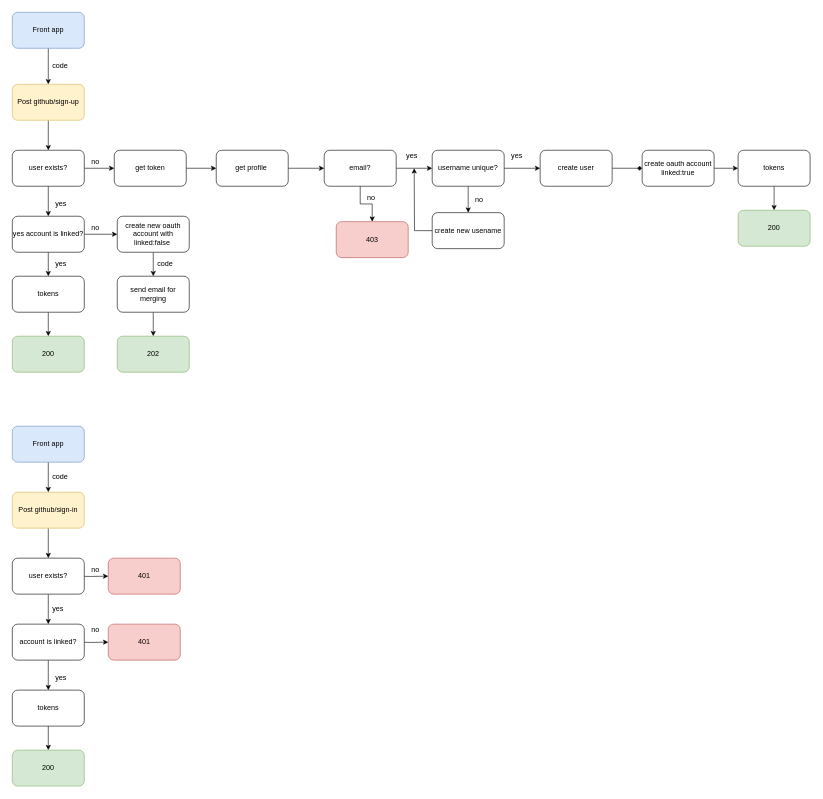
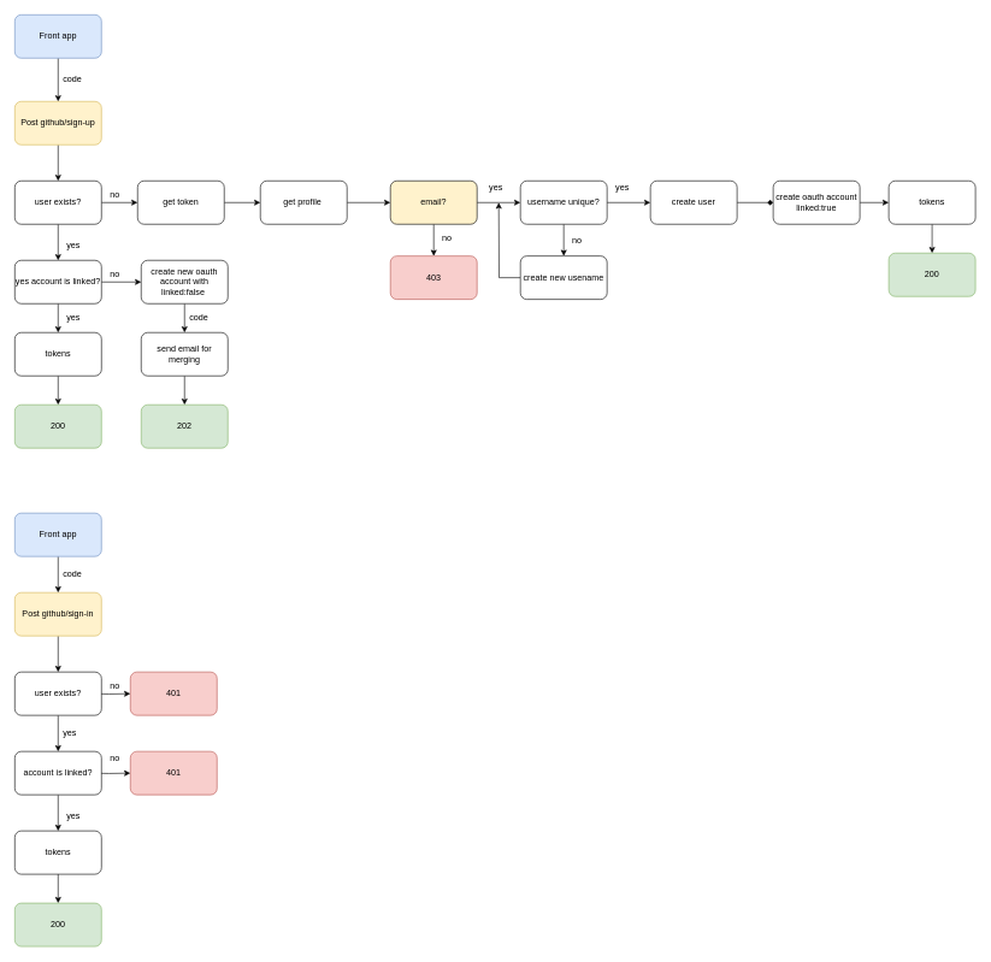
  <mxCell id="0" />
  <mxCell id="1" parent="0" />
  <mxCell id="2" style="edgeStyle=orthogonalEdgeStyle;rounded=0;orthogonalLoop=1;jettySize=auto;html=1;exitX=0.5;exitY=1;exitDx=0;exitDy=0;" edge="1" parent="1" source="3" target="7"><mxGeometry relative="1" as="geometry" /></mxCell>
  <mxCell id="3" value="Post github/sign-up" style="rounded=1;whiteSpace=wrap;html=1;fillColor=#fff2cc;strokeColor=#d6b656;" vertex="1" parent="1"><mxGeometry x="20" y="140" width="120" height="60" as="geometry" /></mxCell>
  <mxCell id="4" value="code" style="text;html=1;resizable=0;points=[];autosize=1;align=left;verticalAlign=top;spacingTop=-4;" vertex="1" parent="1"><mxGeometry x="85" y="100" width="40" height="20" as="geometry" /></mxCell>
  <mxCell id="5" style="edgeStyle=orthogonalEdgeStyle;rounded=0;orthogonalLoop=1;jettySize=auto;html=1;exitX=0.5;exitY=1;exitDx=0;exitDy=0;entryX=0.5;entryY=0;entryDx=0;entryDy=0;" edge="1" parent="1" source="7" target="10"><mxGeometry relative="1" as="geometry" /></mxCell>
  <mxCell id="6" style="edgeStyle=orthogonalEdgeStyle;rounded=0;orthogonalLoop=1;jettySize=auto;html=1;exitX=1;exitY=0.5;exitDx=0;exitDy=0;" edge="1" parent="1" source="7" target="19"><mxGeometry relative="1" as="geometry" /></mxCell>
  <mxCell id="7" value="user exists?" style="rounded=1;whiteSpace=wrap;html=1;" vertex="1" parent="1"><mxGeometry x="20" y="250" width="120" height="60" as="geometry" /></mxCell>
  <mxCell id="8" style="edgeStyle=orthogonalEdgeStyle;rounded=0;orthogonalLoop=1;jettySize=auto;html=1;exitX=0.5;exitY=1;exitDx=0;exitDy=0;" edge="1" parent="1" source="10" target="13"><mxGeometry relative="1" as="geometry" /></mxCell>
  <mxCell id="9" style="edgeStyle=orthogonalEdgeStyle;rounded=0;orthogonalLoop=1;jettySize=auto;html=1;exitX=1;exitY=0.5;exitDx=0;exitDy=0;entryX=0;entryY=0.5;entryDx=0;entryDy=0;" edge="1" parent="1" source="10" target="45"><mxGeometry relative="1" as="geometry" /></mxCell>
  <mxCell id="10" value="yes account is linked?" style="rounded=1;whiteSpace=wrap;html=1;" vertex="1" parent="1"><mxGeometry x="20" y="360" width="120" height="60" as="geometry" /></mxCell>
  <mxCell id="11" value="yes" style="text;html=1;resizable=0;points=[];autosize=1;align=left;verticalAlign=top;spacingTop=-4;" vertex="1" parent="1"><mxGeometry x="90" y="330" width="30" height="20" as="geometry" /></mxCell>
  <mxCell id="12" style="edgeStyle=orthogonalEdgeStyle;rounded=0;orthogonalLoop=1;jettySize=auto;html=1;exitX=0.5;exitY=1;exitDx=0;exitDy=0;entryX=0.5;entryY=0;entryDx=0;entryDy=0;" edge="1" parent="1" source="13" target="29"><mxGeometry relative="1" as="geometry" /></mxCell>
  <mxCell id="13" value="tokens" style="rounded=1;whiteSpace=wrap;html=1;" vertex="1" parent="1"><mxGeometry x="20" y="460" width="120" height="60" as="geometry" /></mxCell>
  <mxCell id="14" value="yes" style="text;html=1;resizable=0;points=[];autosize=1;align=left;verticalAlign=top;spacingTop=-4;" vertex="1" parent="1"><mxGeometry x="90" y="430" width="30" height="20" as="geometry" /></mxCell>
  <mxCell id="15" style="edgeStyle=orthogonalEdgeStyle;rounded=0;orthogonalLoop=1;jettySize=auto;html=1;exitX=0.5;exitY=1;exitDx=0;exitDy=0;entryX=0.5;entryY=0;entryDx=0;entryDy=0;" edge="1" parent="1" source="16" target="28"><mxGeometry relative="1" as="geometry"><mxPoint x="255.034" y="550.276" as="targetPoint" /></mxGeometry></mxCell>
  <mxCell id="16" value="send email for merging" style="rounded=1;whiteSpace=wrap;html=1;" vertex="1" parent="1"><mxGeometry x="195" y="460" width="120" height="60" as="geometry" /></mxCell>
  <mxCell id="17" value="no" style="text;html=1;resizable=0;points=[];autosize=1;align=left;verticalAlign=top;spacingTop=-4;" vertex="1" parent="1"><mxGeometry x="150" y="370" width="30" height="20" as="geometry" /></mxCell>
  <mxCell id="18" style="edgeStyle=orthogonalEdgeStyle;rounded=0;orthogonalLoop=1;jettySize=auto;html=1;exitX=1;exitY=0.5;exitDx=0;exitDy=0;entryX=0;entryY=0.5;entryDx=0;entryDy=0;" edge="1" parent="1" source="19" target="21"><mxGeometry relative="1" as="geometry" /></mxCell>
  <mxCell id="19" value="get token" style="rounded=1;whiteSpace=wrap;html=1;" vertex="1" parent="1"><mxGeometry x="190" y="250" width="120" height="60" as="geometry" /></mxCell>
  <mxCell id="20" style="edgeStyle=orthogonalEdgeStyle;rounded=0;orthogonalLoop=1;jettySize=auto;html=1;exitX=1;exitY=0.5;exitDx=0;exitDy=0;" edge="1" parent="1" source="21" target="34"><mxGeometry relative="1" as="geometry" /></mxCell>
  <mxCell id="21" value="get profile&amp;nbsp;" style="rounded=1;whiteSpace=wrap;html=1;" vertex="1" parent="1"><mxGeometry x="360" y="250" width="120" height="60" as="geometry" /></mxCell>
  <mxCell id="22" style="edgeStyle=orthogonalEdgeStyle;rounded=0;orthogonalLoop=1;jettySize=auto;html=1;exitX=1;exitY=0.5;exitDx=0;exitDy=0;endArrow=diamond;" edge="1" parent="1" source="23" target="25"><mxGeometry relative="1" as="geometry" /></mxCell>
  <mxCell id="23" value="create user" style="rounded=1;whiteSpace=wrap;html=1;" vertex="1" parent="1"><mxGeometry x="900" y="250" width="120" height="60" as="geometry" /></mxCell>
  <mxCell id="24" style="edgeStyle=orthogonalEdgeStyle;rounded=0;orthogonalLoop=1;jettySize=auto;html=1;exitX=1;exitY=0.5;exitDx=0;exitDy=0;entryX=0;entryY=0.5;entryDx=0;entryDy=0;" edge="1" parent="1" source="25" target="27"><mxGeometry relative="1" as="geometry" /></mxCell>
  <mxCell id="25" value="create oauth account&lt;br&gt;linked:true" style="rounded=1;whiteSpace=wrap;html=1;" vertex="1" parent="1"><mxGeometry x="1070" y="250" width="120" height="60" as="geometry" /></mxCell>
  <mxCell id="26" style="edgeStyle=orthogonalEdgeStyle;rounded=0;orthogonalLoop=1;jettySize=auto;html=1;exitX=0.5;exitY=1;exitDx=0;exitDy=0;entryX=0.5;entryY=0;entryDx=0;entryDy=0;" edge="1" parent="1" source="27" target="30"><mxGeometry relative="1" as="geometry" /></mxCell>
  <mxCell id="27" value="tokens" style="rounded=1;whiteSpace=wrap;html=1;" vertex="1" parent="1"><mxGeometry x="1230" y="250" width="120" height="60" as="geometry" /></mxCell>
  <mxCell id="28" value="202" style="rounded=1;whiteSpace=wrap;html=1;fillColor=#d5e8d4;strokeColor=#82b366;" vertex="1" parent="1"><mxGeometry x="195" y="560" width="120" height="60" as="geometry" /></mxCell>
  <mxCell id="29" value="200" style="rounded=1;whiteSpace=wrap;html=1;fillColor=#d5e8d4;strokeColor=#82b366;" vertex="1" parent="1"><mxGeometry x="20" y="560" width="120" height="60" as="geometry" /></mxCell>
  <mxCell id="30" value="200" style="rounded=1;whiteSpace=wrap;html=1;fillColor=#d5e8d4;strokeColor=#82b366;" vertex="1" parent="1"><mxGeometry x="1230" y="350" width="120" height="60" as="geometry" /></mxCell>
  <mxCell id="31" value="no" style="text;html=1;resizable=0;points=[];autosize=1;align=left;verticalAlign=top;spacingTop=-4;" vertex="1" parent="1"><mxGeometry x="150" y="260" width="30" height="20" as="geometry" /></mxCell>
  <mxCell id="32" style="edgeStyle=orthogonalEdgeStyle;rounded=0;orthogonalLoop=1;jettySize=auto;html=1;exitX=0.5;exitY=1;exitDx=0;exitDy=0;entryX=0.5;entryY=0;entryDx=0;entryDy=0;" edge="1" parent="1" source="34" target="36"><mxGeometry relative="1" as="geometry" /></mxCell>
  <mxCell id="33" style="edgeStyle=orthogonalEdgeStyle;rounded=0;orthogonalLoop=1;jettySize=auto;html=1;exitX=1;exitY=0.5;exitDx=0;exitDy=0;entryX=0;entryY=0.5;entryDx=0;entryDy=0;" edge="1" parent="1" source="34" target="40"><mxGeometry relative="1" as="geometry" /></mxCell>
- <mxCell id="34" value="email?" style="rounded=1;whiteSpace=wrap;html=1;" vertex="1" parent="1"><mxGeometry x="540" y="250" width="120" height="60" as="geometry" /></mxCell>
+ <mxCell id="34" value="email?" style="rounded=1;whiteSpace=wrap;html=1;fillColor=#fff2cc;" vertex="1" parent="1"><mxGeometry x="540" y="250" width="120" height="60" as="geometry" /></mxCell>
  <mxCell id="35" value="yes" style="text;html=1;resizable=0;points=[];autosize=1;align=left;verticalAlign=top;spacingTop=-4;" vertex="1" parent="1"><mxGeometry x="675" y="250" width="30" height="20" as="geometry" /></mxCell>
- <mxCell id="36" value="403" style="rounded=1;whiteSpace=wrap;html=1;fillColor=#f8cecc;strokeColor=#b85450;" vertex="1" parent="1"><mxGeometry x="560" y="369" width="120" height="60" as="geometry" /></mxCell>
+ <mxCell id="36" value="403" style="rounded=1;whiteSpace=wrap;html=1;fillColor=#f8cecc;strokeColor=#b85450;" vertex="1" parent="1"><mxGeometry x="540" y="354" width="120" height="60" as="geometry" /></mxCell>
  <mxCell id="37" value="no" style="text;html=1;resizable=0;points=[];autosize=1;align=left;verticalAlign=top;spacingTop=-4;" vertex="1" parent="1"><mxGeometry x="610" y="320" width="30" height="20" as="geometry" /></mxCell>
  <mxCell id="38" style="edgeStyle=orthogonalEdgeStyle;rounded=0;orthogonalLoop=1;jettySize=auto;html=1;exitX=1;exitY=0.5;exitDx=0;exitDy=0;" edge="1" parent="1" source="40" target="23"><mxGeometry relative="1" as="geometry" /></mxCell>
  <mxCell id="39" style="edgeStyle=orthogonalEdgeStyle;rounded=0;orthogonalLoop=1;jettySize=auto;html=1;exitX=0.5;exitY=1;exitDx=0;exitDy=0;entryX=0.5;entryY=0;entryDx=0;entryDy=0;" edge="1" parent="1" source="40" target="43"><mxGeometry relative="1" as="geometry" /></mxCell>
  <mxCell id="40" value="username unique?" style="rounded=1;whiteSpace=wrap;html=1;" vertex="1" parent="1"><mxGeometry x="720" y="250" width="120" height="60" as="geometry" /></mxCell>
  <mxCell id="41" value="yes" style="text;html=1;resizable=0;points=[];autosize=1;align=left;verticalAlign=top;spacingTop=-4;" vertex="1" parent="1"><mxGeometry x="850" y="250" width="30" height="20" as="geometry" /></mxCell>
  <mxCell id="42" style="edgeStyle=orthogonalEdgeStyle;rounded=0;orthogonalLoop=1;jettySize=auto;html=1;exitX=0;exitY=0.5;exitDx=0;exitDy=0;" edge="1" parent="1" source="43"><mxGeometry relative="1" as="geometry"><mxPoint x="690" y="280" as="targetPoint" /></mxGeometry></mxCell>
  <mxCell id="43" value="create new usename" style="rounded=1;whiteSpace=wrap;html=1;" vertex="1" parent="1"><mxGeometry x="720" y="354" width="120" height="60" as="geometry" /></mxCell>
  <mxCell id="44" style="edgeStyle=orthogonalEdgeStyle;rounded=0;orthogonalLoop=1;jettySize=auto;html=1;exitX=0.5;exitY=1;exitDx=0;exitDy=0;entryX=0.5;entryY=0;entryDx=0;entryDy=0;" edge="1" parent="1" source="45" target="16"><mxGeometry relative="1" as="geometry" /></mxCell>
  <mxCell id="45" value="create new oauth account with linked:false&amp;nbsp;" style="rounded=1;whiteSpace=wrap;html=1;" vertex="1" parent="1"><mxGeometry x="195" y="360" width="120" height="60" as="geometry" /></mxCell>
  <mxCell id="46" value="code" style="text;html=1;resizable=0;points=[];autosize=1;align=left;verticalAlign=top;spacingTop=-4;" vertex="1" parent="1"><mxGeometry x="260" y="430" width="40" height="20" as="geometry" /></mxCell>
  <mxCell id="47" style="edgeStyle=orthogonalEdgeStyle;rounded=0;orthogonalLoop=1;jettySize=auto;html=1;exitX=0.5;exitY=1;exitDx=0;exitDy=0;entryX=0.5;entryY=0;entryDx=0;entryDy=0;" edge="1" parent="1" source="48" target="68"><mxGeometry relative="1" as="geometry"><mxPoint x="79.765" y="919.706" as="targetPoint" /></mxGeometry></mxCell>
  <mxCell id="48" value="Post github/sign-in" style="rounded=1;whiteSpace=wrap;html=1;fillColor=#fff2cc;strokeColor=#d6b656;" vertex="1" parent="1"><mxGeometry x="20" y="820" width="120" height="60" as="geometry" /></mxCell>
  <mxCell id="49" value="no" style="text;html=1;resizable=0;points=[];autosize=1;align=left;verticalAlign=top;spacingTop=-4;" vertex="1" parent="1"><mxGeometry x="790" y="322" width="30" height="20" as="geometry" /></mxCell>
  <mxCell id="50" style="edgeStyle=orthogonalEdgeStyle;rounded=0;orthogonalLoop=1;jettySize=auto;html=1;entryX=0.5;entryY=0;entryDx=0;entryDy=0;" edge="1" parent="1" source="51" target="3"><mxGeometry relative="1" as="geometry" /></mxCell>
  <mxCell id="51" value="Front app" style="rounded=1;whiteSpace=wrap;html=1;fillColor=#dae8fc;strokeColor=#6c8ebf;" vertex="1" parent="1"><mxGeometry x="20" y="20" width="120" height="60" as="geometry" /></mxCell>
  <mxCell id="52" style="edgeStyle=orthogonalEdgeStyle;rounded=0;orthogonalLoop=1;jettySize=auto;html=1;exitX=0.5;exitY=1;exitDx=0;exitDy=0;entryX=0.5;entryY=0;entryDx=0;entryDy=0;" edge="1" parent="1" source="53" target="48"><mxGeometry relative="1" as="geometry" /></mxCell>
  <mxCell id="53" value="Front app" style="rounded=1;whiteSpace=wrap;html=1;fillColor=#dae8fc;strokeColor=#6c8ebf;" vertex="1" parent="1"><mxGeometry x="20" y="710" width="120" height="60" as="geometry" /></mxCell>
  <mxCell id="54" value="code" style="text;html=1;resizable=0;points=[];autosize=1;align=left;verticalAlign=top;spacingTop=-4;" vertex="1" parent="1"><mxGeometry x="85" y="785" width="40" height="20" as="geometry" /></mxCell>
  <mxCell id="55" value="401" style="rounded=1;whiteSpace=wrap;html=1;fillColor=#f8cecc;strokeColor=#b85450;" vertex="1" parent="1"><mxGeometry x="180" y="930" width="120" height="60" as="geometry" /></mxCell>
  <mxCell id="56" style="edgeStyle=orthogonalEdgeStyle;rounded=0;orthogonalLoop=1;jettySize=auto;html=1;exitX=1;exitY=0.5;exitDx=0;exitDy=0;entryX=0;entryY=0.5;entryDx=0;entryDy=0;" edge="1" parent="1" target="55"><mxGeometry relative="1" as="geometry"><mxPoint x="120" y="960" as="sourcePoint" /></mxGeometry></mxCell>
  <mxCell id="57" value="no" style="text;html=1;resizable=0;points=[];autosize=1;align=left;verticalAlign=top;spacingTop=-4;" vertex="1" parent="1"><mxGeometry x="150" y="940" width="30" height="20" as="geometry" /></mxCell>
  <mxCell id="58" value="yes" style="text;html=1;resizable=0;points=[];autosize=1;align=left;verticalAlign=top;spacingTop=-4;" vertex="1" parent="1"><mxGeometry x="85" y="1005" width="30" height="20" as="geometry" /></mxCell>
  <mxCell id="59" style="edgeStyle=orthogonalEdgeStyle;rounded=0;orthogonalLoop=1;jettySize=auto;html=1;exitX=1;exitY=0.5;exitDx=0;exitDy=0;" edge="1" parent="1" target="61"><mxGeometry relative="1" as="geometry"><mxPoint x="120" y="1070" as="sourcePoint" /></mxGeometry></mxCell>
  <mxCell id="60" style="edgeStyle=orthogonalEdgeStyle;rounded=0;orthogonalLoop=1;jettySize=auto;html=1;exitX=0.5;exitY=1;exitDx=0;exitDy=0;entryX=0.5;entryY=0;entryDx=0;entryDy=0;" edge="1" parent="1" source="69" target="65"><mxGeometry relative="1" as="geometry"><mxPoint x="80" y="1110" as="sourcePoint" /></mxGeometry></mxCell>
  <mxCell id="61" value="401" style="rounded=1;whiteSpace=wrap;html=1;fillColor=#f8cecc;strokeColor=#b85450;" vertex="1" parent="1"><mxGeometry x="180" y="1040" width="120" height="60" as="geometry" /></mxCell>
  <mxCell id="62" value="no" style="text;html=1;resizable=0;points=[];autosize=1;align=left;verticalAlign=top;spacingTop=-4;" vertex="1" parent="1"><mxGeometry x="150" y="1040" width="30" height="20" as="geometry" /></mxCell>
  <mxCell id="63" value="yes" style="text;html=1;resizable=0;points=[];autosize=1;align=left;verticalAlign=top;spacingTop=-4;" vertex="1" parent="1"><mxGeometry x="90" y="1120" width="30" height="20" as="geometry" /></mxCell>
  <mxCell id="64" style="edgeStyle=orthogonalEdgeStyle;rounded=0;orthogonalLoop=1;jettySize=auto;html=1;exitX=0.5;exitY=1;exitDx=0;exitDy=0;entryX=0.5;entryY=0;entryDx=0;entryDy=0;" edge="1" parent="1" source="65" target="66"><mxGeometry relative="1" as="geometry" /></mxCell>
  <mxCell id="65" value="tokens" style="rounded=1;whiteSpace=wrap;html=1;" vertex="1" parent="1"><mxGeometry x="20" y="1150" width="120" height="60" as="geometry" /></mxCell>
  <mxCell id="66" value="200" style="rounded=1;whiteSpace=wrap;html=1;fillColor=#d5e8d4;strokeColor=#82b366;" vertex="1" parent="1"><mxGeometry x="20" y="1250" width="120" height="60" as="geometry" /></mxCell>
  <mxCell id="67" style="edgeStyle=orthogonalEdgeStyle;rounded=0;orthogonalLoop=1;jettySize=auto;html=1;exitX=0.5;exitY=1;exitDx=0;exitDy=0;entryX=0.5;entryY=0;entryDx=0;entryDy=0;" edge="1" parent="1" source="68" target="69"><mxGeometry relative="1" as="geometry" /></mxCell>
  <mxCell id="68" value="user exists?" style="rounded=1;whiteSpace=wrap;html=1;" vertex="1" parent="1"><mxGeometry x="20" y="930" width="120" height="60" as="geometry" /></mxCell>
  <mxCell id="69" value="account is linked?" style="rounded=1;whiteSpace=wrap;html=1;" vertex="1" parent="1"><mxGeometry x="20" y="1040" width="120" height="60" as="geometry" /></mxCell>
